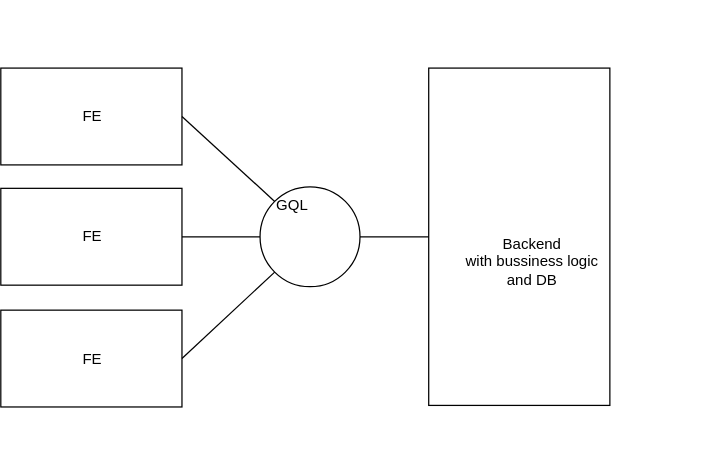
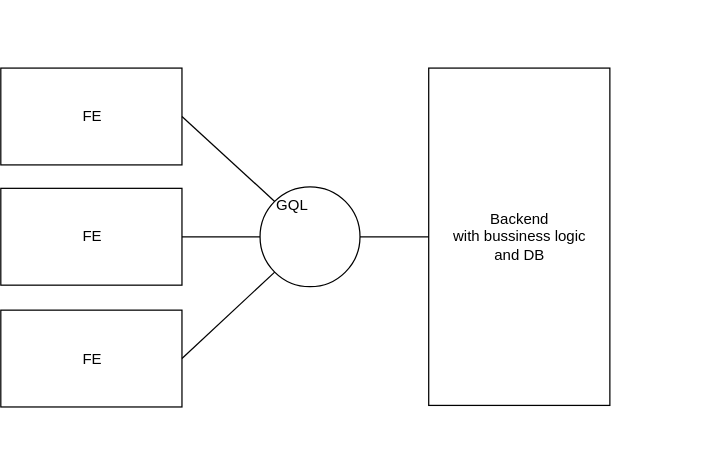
  <mxCell id="0" />
  <mxCell id="1" parent="0" />
  <mxCell id="2" value="" style="rounded=0;whiteSpace=wrap;html=1;rotation=-90;" vertex="1" parent="1"><mxGeometry x="20.75" y="20.25" width="77.5" height="145" as="geometry" /></mxCell>
  <mxCell id="3" value="" style="rounded=0;whiteSpace=wrap;html=1;rotation=-90;" vertex="1" parent="1"><mxGeometry x="267" y="116.5" width="270" height="145" as="geometry" /></mxCell>
  <mxCell id="4" value="" style="ellipse;whiteSpace=wrap;html=1;aspect=fixed;" vertex="1" parent="1"><mxGeometry x="194.5" y="149" width="80" height="80" as="geometry" /></mxCell>
  <mxCell id="5" value="" style="rounded=0;whiteSpace=wrap;html=1;rotation=-90;" vertex="1" parent="1"><mxGeometry x="20.75" y="116.5" width="77.5" height="145" as="geometry" /></mxCell>
  <mxCell id="6" value="" style="rounded=0;whiteSpace=wrap;html=1;rotation=-90;" vertex="1" parent="1"><mxGeometry x="20.75" y="214" width="77.5" height="145" as="geometry" /></mxCell>
  <mxCell id="7" value="" style="endArrow=none;html=1;entryX=0;entryY=0;entryDx=0;entryDy=0;exitX=0.5;exitY=1;exitDx=0;exitDy=0;" edge="1" parent="1" source="2" target="4"><mxGeometry width="50" height="50" relative="1" as="geometry"><mxPoint x="137" y="94" as="sourcePoint" /><mxPoint x="227" y="164" as="targetPoint" /></mxGeometry></mxCell>
  <mxCell id="8" value="" style="endArrow=none;html=1;exitX=0.5;exitY=1;exitDx=0;exitDy=0;entryX=0;entryY=0.5;entryDx=0;entryDy=0;" edge="1" parent="1" source="5" target="4"><mxGeometry width="50" height="50" relative="1" as="geometry"><mxPoint x="177" y="214" as="sourcePoint" /><mxPoint x="227" y="164" as="targetPoint" /></mxGeometry></mxCell>
  <mxCell id="9" value="" style="endArrow=none;html=1;exitX=0.5;exitY=1;exitDx=0;exitDy=0;entryX=0;entryY=1;entryDx=0;entryDy=0;" edge="1" parent="1" source="6" target="4"><mxGeometry width="50" height="50" relative="1" as="geometry"><mxPoint x="177" y="214" as="sourcePoint" /><mxPoint x="227" y="164" as="targetPoint" /></mxGeometry></mxCell>
  <mxCell id="10" value="" style="endArrow=none;html=1;entryX=1;entryY=0.5;entryDx=0;entryDy=0;exitX=0.5;exitY=0;exitDx=0;exitDy=0;" edge="1" parent="1" source="3" target="4"><mxGeometry width="50" height="50" relative="1" as="geometry"><mxPoint x="177" y="214" as="sourcePoint" /><mxPoint x="227" y="164" as="targetPoint" /></mxGeometry></mxCell>
  <mxCell id="11" value="GQL" style="text;html=1;resizable=0;autosize=1;align=center;verticalAlign=middle;points=[];fillColor=none;strokeColor=none;rounded=0;" vertex="1" parent="1"><mxGeometry x="199.5" y="154" width="40" height="20" as="geometry" /></mxCell>
- <mxCell id="12" value="Backend&lt;br&gt;with bussiness logic&lt;br&gt;and DB" style="text;html=1;resizable=0;autosize=1;align=center;verticalAlign=middle;points=[];fillColor=none;strokeColor=none;rounded=0;" vertex="1" parent="1"><mxGeometry x="352" y="184" width="120" height="50" as="geometry" /></mxCell>
+ <mxCell id="12" value="Backend&lt;br&gt;with bussiness logic&lt;br&gt;and DB" style="text;html=1;resizable=0;autosize=1;align=center;verticalAlign=middle;points=[];fillColor=none;strokeColor=none;rounded=0;" vertex="1" parent="1"><mxGeometry x="342" y="164" width="120" height="50" as="geometry" /></mxCell>
  <mxCell id="13" value="FE" style="text;html=1;resizable=0;autosize=1;align=center;verticalAlign=middle;points=[];fillColor=none;strokeColor=none;rounded=0;" vertex="1" parent="1"><mxGeometry x="44.5" y="82.75" width="30" height="20" as="geometry" /></mxCell>
  <mxCell id="14" value="FE" style="text;html=1;resizable=0;autosize=1;align=center;verticalAlign=middle;points=[];fillColor=none;strokeColor=none;rounded=0;" vertex="1" parent="1"><mxGeometry x="44.5" y="179" width="30" height="20" as="geometry" /></mxCell>
  <mxCell id="15" value="FE" style="text;html=1;resizable=0;autosize=1;align=center;verticalAlign=middle;points=[];fillColor=none;strokeColor=none;rounded=0;" vertex="1" parent="1"><mxGeometry x="44.5" y="276.5" width="30" height="20" as="geometry" /></mxCell>
